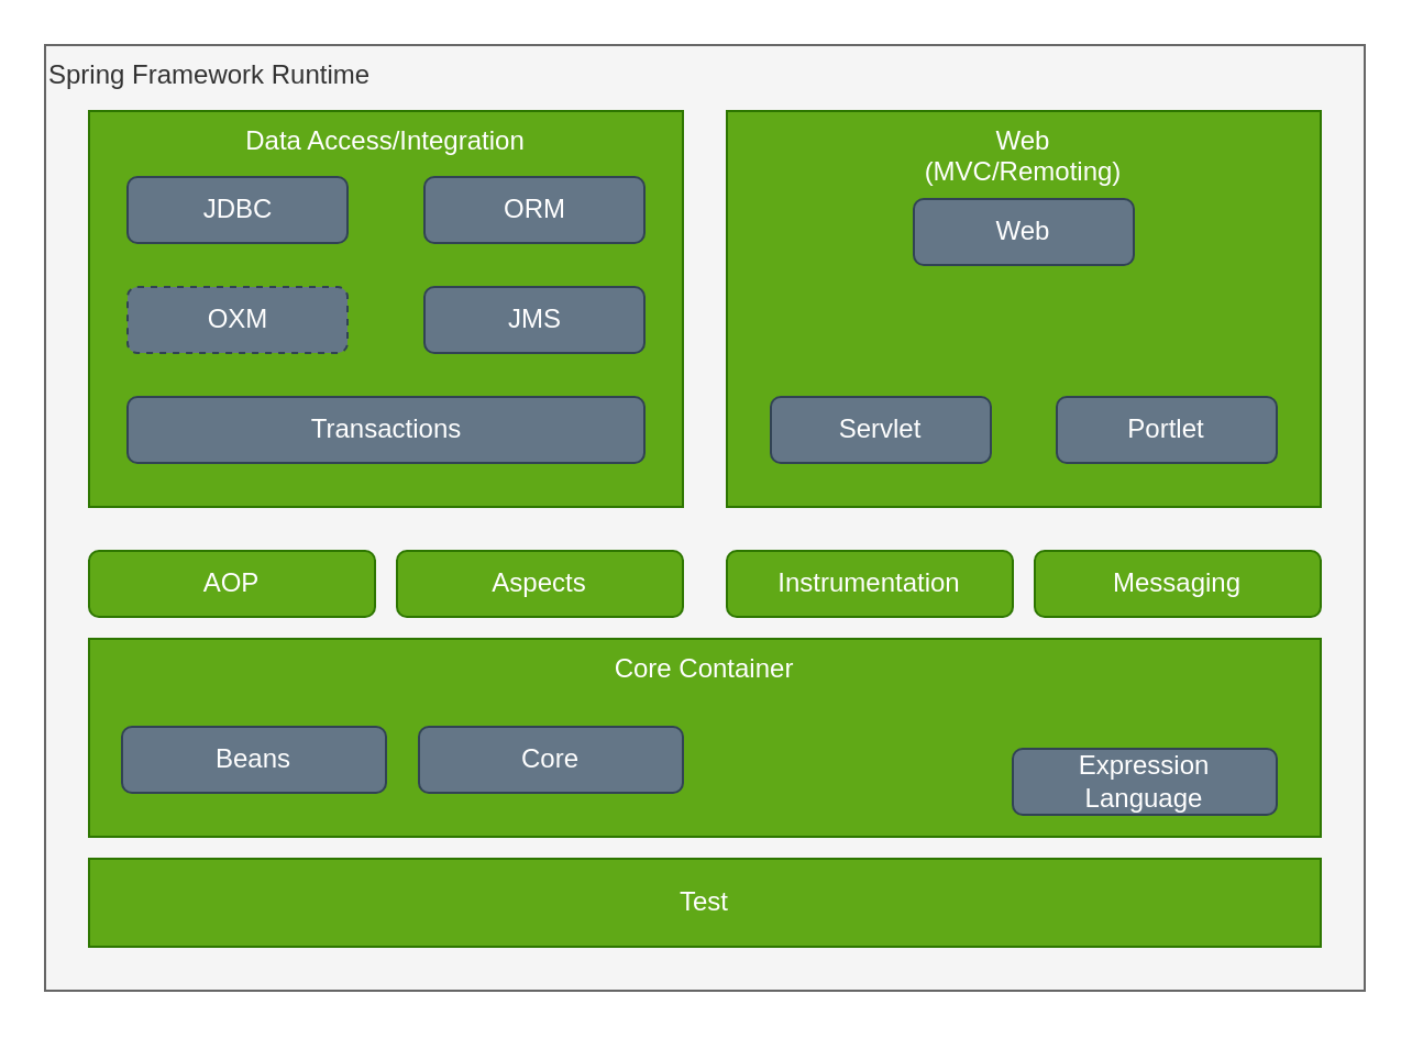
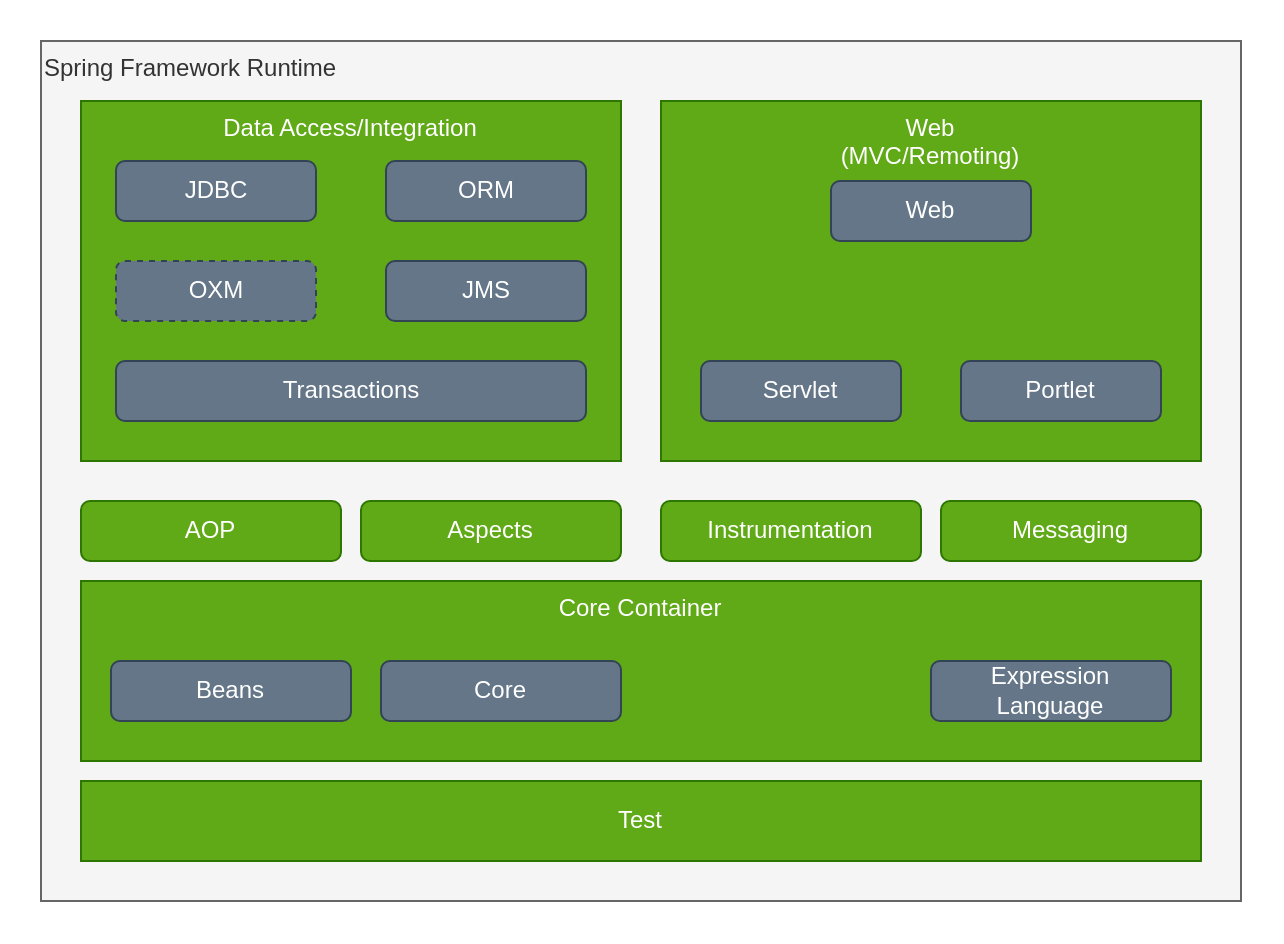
  <mxCell id="0" />
  <mxCell id="1" parent="0" />
  <mxCell id="2" value="Spring Framework Runtime" style="rounded=0;whiteSpace=wrap;html=1;verticalAlign=top;align=left;fillColor=#f5f5f5;fontColor=#333333;strokeColor=#666666;" vertex="1" parent="1"><mxGeometry x="20" y="20" width="600" height="430" as="geometry" /></mxCell>
  <mxCell id="3" value="Data Access/Integration" style="rounded=0;whiteSpace=wrap;html=1;verticalAlign=top;fillColor=#60a917;strokeColor=#2D7600;fontColor=#ffffff;" vertex="1" parent="1"><mxGeometry x="40" y="50" width="270" height="180" as="geometry" /></mxCell>
  <mxCell id="4" value="JDBC" style="rounded=1;whiteSpace=wrap;html=1;fillColor=#647687;fontColor=#ffffff;strokeColor=#314354;" vertex="1" parent="1"><mxGeometry x="57.5" y="80" width="100" height="30" as="geometry" /></mxCell>
  <mxCell id="5" value="OXM" style="rounded=1;whiteSpace=wrap;html=1;fillColor=#647687;fontColor=#ffffff;strokeColor=#314354;dashed=1;" vertex="1" parent="1"><mxGeometry x="57.5" y="130" width="100" height="30" as="geometry" /></mxCell>
  <mxCell id="6" value="JMS" style="rounded=1;whiteSpace=wrap;html=1;fillColor=#647687;fontColor=#ffffff;strokeColor=#314354;" vertex="1" parent="1"><mxGeometry x="192.5" y="130" width="100" height="30" as="geometry" /></mxCell>
  <mxCell id="7" value="ORM" style="rounded=1;whiteSpace=wrap;html=1;fillColor=#647687;fontColor=#ffffff;strokeColor=#314354;" vertex="1" parent="1"><mxGeometry x="192.5" y="80" width="100" height="30" as="geometry" /></mxCell>
  <mxCell id="8" value="Transactions" style="rounded=1;whiteSpace=wrap;html=1;fillColor=#647687;fontColor=#ffffff;strokeColor=#314354;" vertex="1" parent="1"><mxGeometry x="57.5" y="180" width="235" height="30" as="geometry" /></mxCell>
  <mxCell id="9" value="Web&lt;br&gt;(MVC/Remoting)" style="rounded=0;whiteSpace=wrap;html=1;verticalAlign=top;fillColor=#60a917;strokeColor=#2D7600;fontColor=#ffffff;" vertex="1" parent="1"><mxGeometry x="330" y="50" width="270" height="180" as="geometry" /></mxCell>
  <mxCell id="10" value="Web" style="rounded=1;whiteSpace=wrap;html=1;fillColor=#647687;fontColor=#ffffff;strokeColor=#314354;" vertex="1" parent="1"><mxGeometry x="415" y="90" width="100" height="30" as="geometry" /></mxCell>
  <mxCell id="11" value="Servlet" style="rounded=1;whiteSpace=wrap;html=1;fillColor=#647687;fontColor=#ffffff;strokeColor=#314354;" vertex="1" parent="1"><mxGeometry x="350" y="180" width="100" height="30" as="geometry" /></mxCell>
  <mxCell id="12" value="Portlet" style="rounded=1;whiteSpace=wrap;html=1;fillColor=#647687;fontColor=#ffffff;strokeColor=#314354;" vertex="1" parent="1"><mxGeometry x="480" y="180" width="100" height="30" as="geometry" /></mxCell>
  <mxCell id="13" value="AOP" style="rounded=1;whiteSpace=wrap;html=1;fillColor=#60a917;fontColor=#ffffff;strokeColor=#2D7600;" vertex="1" parent="1"><mxGeometry x="40" y="250" width="130" height="30" as="geometry" /></mxCell>
  <mxCell id="14" value="Aspects" style="rounded=1;whiteSpace=wrap;html=1;fillColor=#60a917;fontColor=#ffffff;strokeColor=#2D7600;" vertex="1" parent="1"><mxGeometry x="180" y="250" width="130" height="30" as="geometry" /></mxCell>
  <mxCell id="15" value="Messaging" style="rounded=1;whiteSpace=wrap;html=1;fillColor=#60a917;fontColor=#ffffff;strokeColor=#2D7600;" vertex="1" parent="1"><mxGeometry x="470" y="250" width="130" height="30" as="geometry" /></mxCell>
  <mxCell id="16" value="Core Container" style="rounded=0;whiteSpace=wrap;html=1;verticalAlign=top;fillColor=#60a917;fontColor=#ffffff;strokeColor=#2D7600;" vertex="1" parent="1"><mxGeometry x="40" y="290" width="560" height="90" as="geometry" /></mxCell>
  <mxCell id="17" value="Beans" style="rounded=1;whiteSpace=wrap;html=1;fillColor=#647687;fontColor=#ffffff;strokeColor=#314354;" vertex="1" parent="1"><mxGeometry x="55" y="330" width="120" height="30" as="geometry" /></mxCell>
  <mxCell id="18" value="Core" style="rounded=1;whiteSpace=wrap;html=1;fillColor=#647687;fontColor=#ffffff;strokeColor=#314354;" vertex="1" parent="1"><mxGeometry x="190" y="330" width="120" height="30" as="geometry" /></mxCell>
- <mxCell id="19" value="Expression&lt;br&gt;Language" style="rounded=1;whiteSpace=wrap;html=1;fillColor=#647687;fontColor=#ffffff;strokeColor=#314354;" vertex="1" parent="1"><mxGeometry x="460" y="340" width="120" height="30" as="geometry" /></mxCell>
+ <mxCell id="19" value="Expression&lt;br&gt;Language" style="rounded=1;whiteSpace=wrap;html=1;fillColor=#647687;fontColor=#ffffff;strokeColor=#314354;" vertex="1" parent="1"><mxGeometry x="465" y="330" width="120" height="30" as="geometry" /></mxCell>
  <mxCell id="20" value="Test" style="rounded=0;whiteSpace=wrap;html=1;verticalAlign=middle;align=center;fillColor=#60a917;fontColor=#ffffff;strokeColor=#2D7600;" vertex="1" parent="1"><mxGeometry x="40" y="390" width="560" height="40" as="geometry" /></mxCell>
  <mxCell id="21" value="Instrumentation" style="rounded=1;whiteSpace=wrap;html=1;fillColor=#60a917;fontColor=#ffffff;strokeColor=#2D7600;" vertex="1" parent="1"><mxGeometry x="330" y="250" width="130" height="30" as="geometry" /></mxCell>
